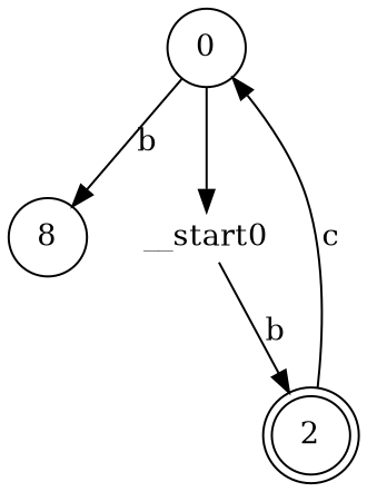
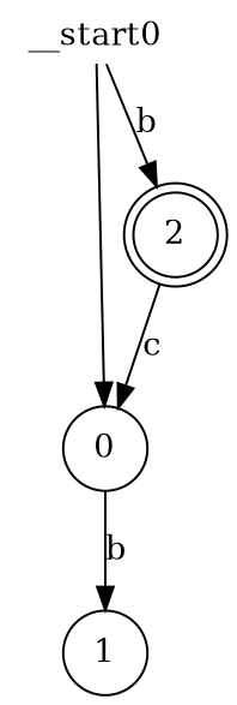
  digraph {
    node [shape=circle]
    n1 [label=0]
-   n2 [label=8]
+   n2 [label=1]
    n3 [label=2 shape=doublecircle]
    __start0 [height=0 shape=none width=0]
    n1 -> n2 [label=b]
    n3 -> n1 [label=c]
-   n1 -> __start0
+   __start0 -> n1
    __start0 -> n3 [label=b]
  }
